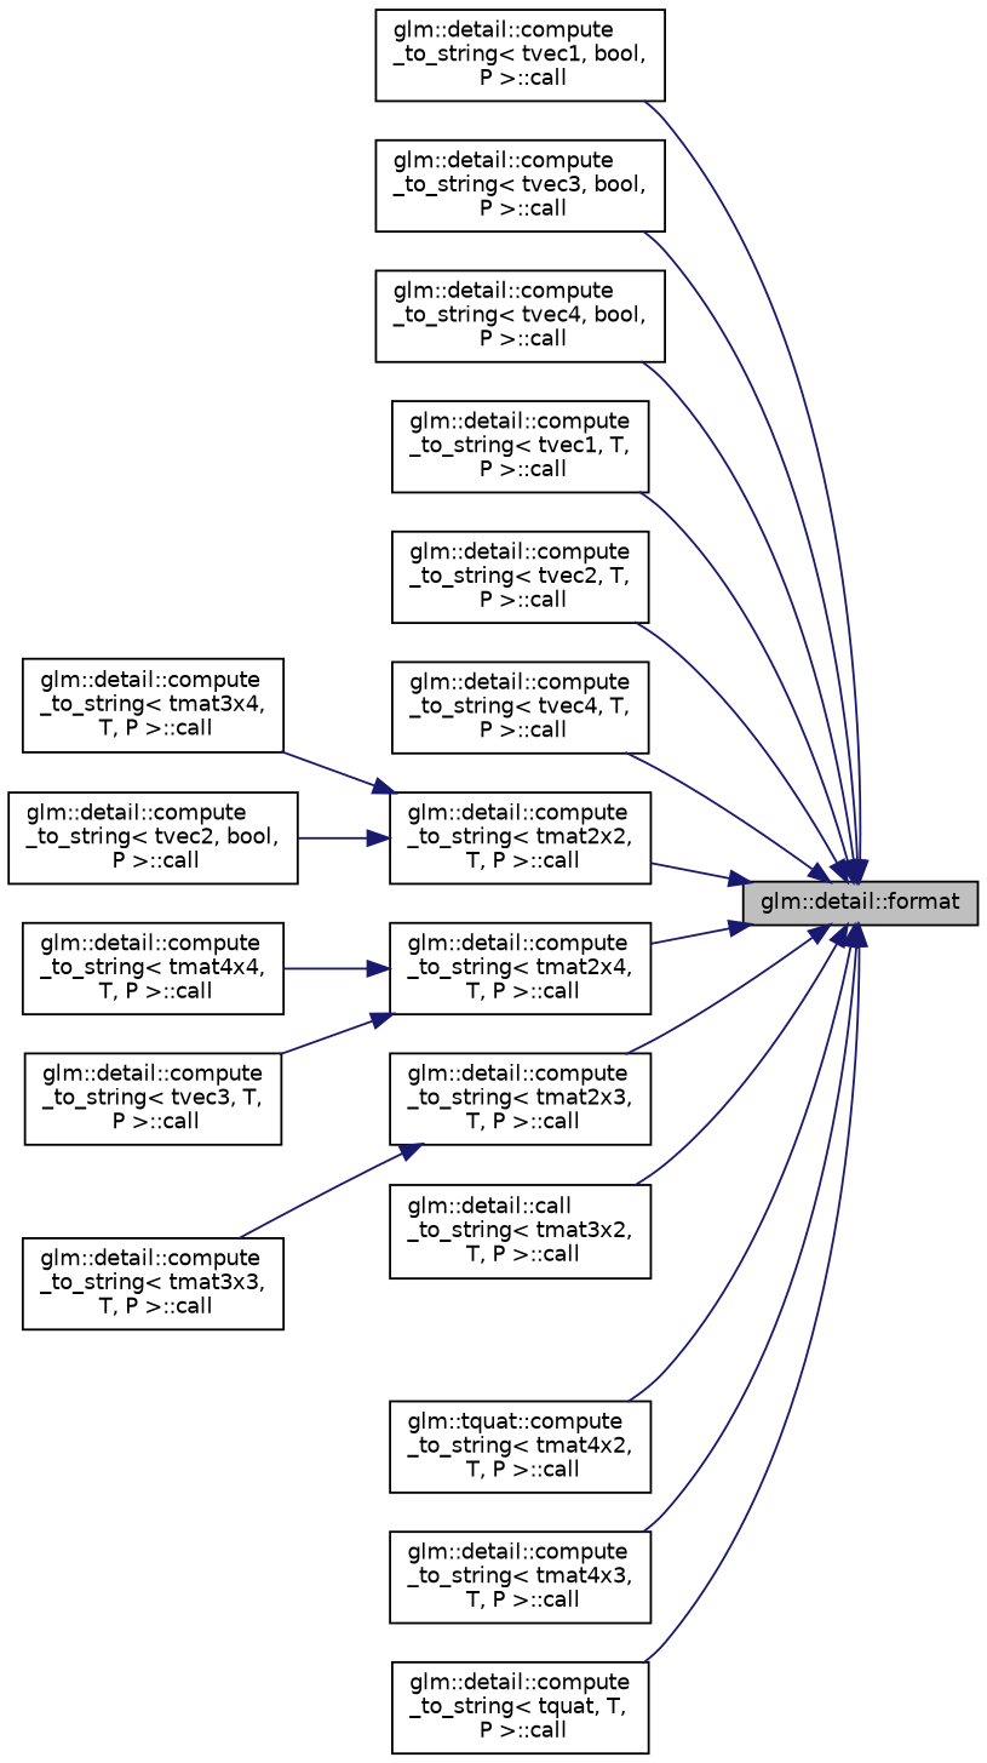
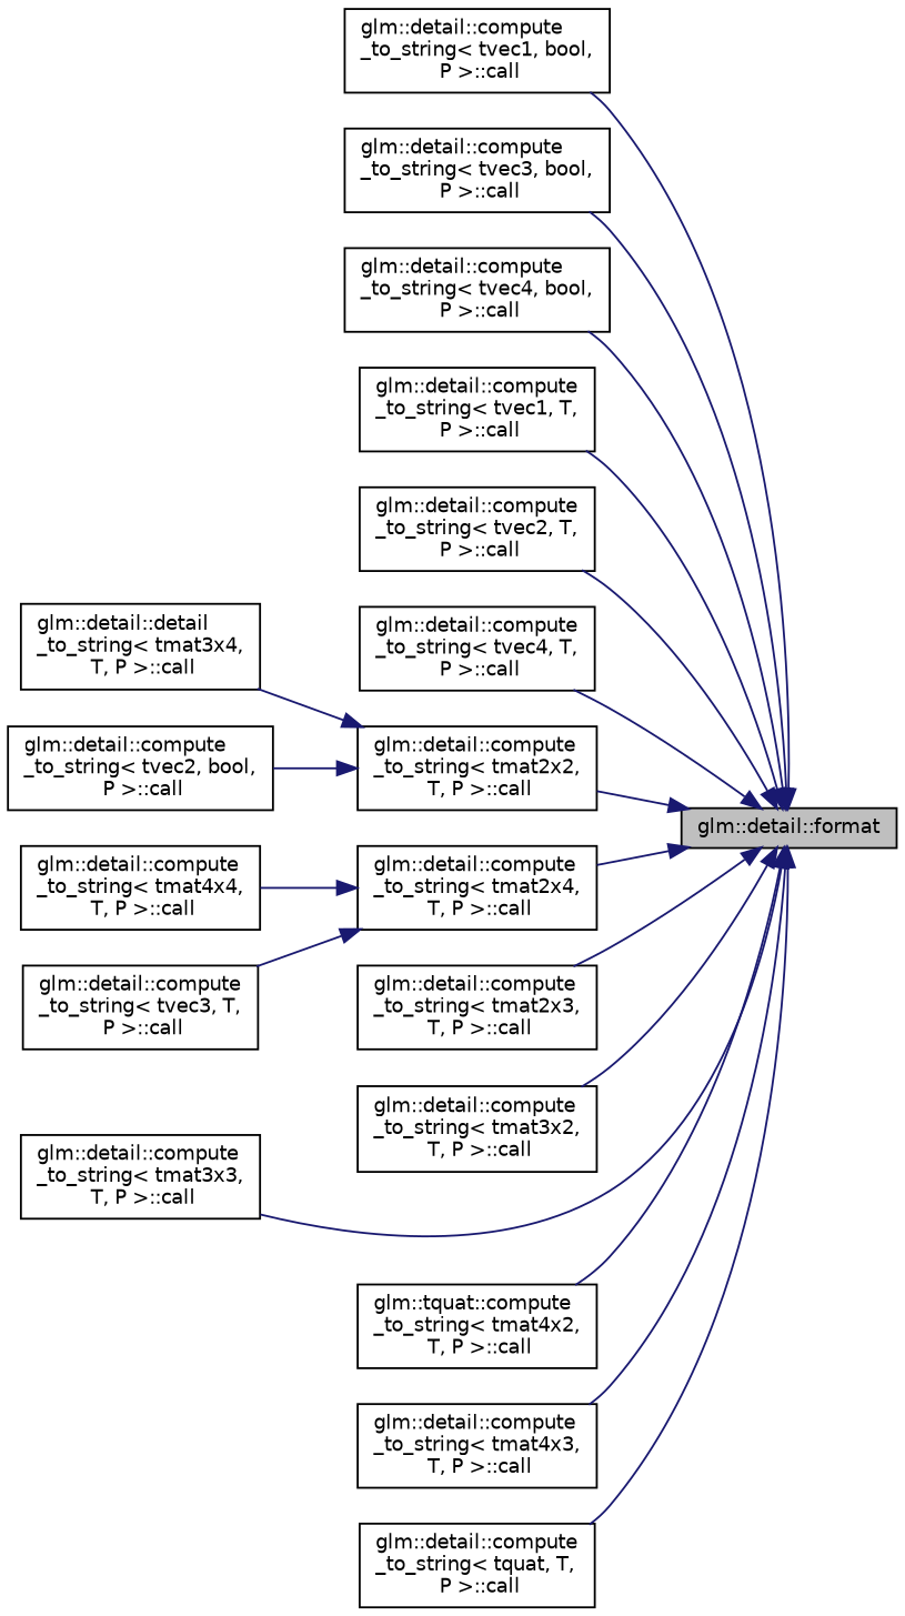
  digraph {
    rankdir=RL
    node [color=black fillcolor=white fontname=Helvetica fontsize=10 shape=record style=filled]
    edge [color=midnightblue dir=back fontname=Helvetica fontsize=10 labelfontname=Helvetica labelfontsize=10 style=solid]
    n1 [fillcolor=grey75 fontcolor=black height=0.2 label="glm::detail::format" width=0.4]
    n2 [height=0.2 label="glm::detail::compute\l_to_string\< tvec1, bool,\l P \>::call" width=0.4]
    n3 [height=0.2 label="glm::detail::compute\l_to_string\< tvec3, bool,\l P \>::call" width=0.4]
    n4 [height=0.2 label="glm::detail::compute\l_to_string\< tvec4, bool,\l P \>::call" width=0.4]
    n5 [height=0.2 label="glm::detail::compute\l_to_string\< tvec1, T,\l P \>::call" width=0.4]
    n6 [height=0.2 label="glm::detail::compute\l_to_string\< tvec2, T,\l P \>::call" width=0.4]
    n7 [height=0.2 label="glm::detail::compute\l_to_string\< tvec4, T,\l P \>::call" width=0.4]
    n8 [height=0.2 label="glm::detail::compute\l_to_string\< tmat2x2,\l T, P \>::call" width=0.4]
    n9 [height=0.2 label="glm::detail::compute\l_to_string\< tmat2x3,\l T, P \>::call" width=0.4]
    n10 [height=0.2 label="glm::detail::compute\l_to_string\< tmat2x4,\l T, P \>::call" width=0.4]
-   n11 [height=0.2 label="glm::detail::call\l_to_string\< tmat3x2,\l T, P \>::call" width=0.4]
+   n11 [height=0.2 label="glm::detail::compute\l_to_string\< tmat3x2,\l T, P \>::call" width=0.4]
    n12 [height=0.2 label="glm::detail::compute\l_to_string\< tmat3x3,\l T, P \>::call" width=0.4]
    n13 [height=0.2 label="glm::tquat::compute\l_to_string\< tmat4x2,\l T, P \>::call" width=0.4]
    n14 [height=0.2 label="glm::detail::compute\l_to_string\< tmat4x3,\l T, P \>::call" width=0.4]
    n15 [height=0.2 label="glm::detail::compute\l_to_string\< tquat, T,\l P \>::call" width=0.4]
    n16 [height=0.2 label="glm::detail::compute\l_to_string\< tvec2, bool,\l P \>::call" width=0.4]
    n17 [height=0.2 label="glm::detail::compute\l_to_string\< tvec3, T,\l P \>::call" width=0.4]
-   n18 [height=0.2 label="glm::detail::compute\l_to_string\< tmat3x4,\l T, P \>::call" width=0.4]
+   n18 [height=0.2 label="glm::detail::detail\l_to_string\< tmat3x4,\l T, P \>::call" width=0.4]
    n19 [height=0.2 label="glm::detail::compute\l_to_string\< tmat4x4,\l T, P \>::call" width=0.4]
    n1 -> n2
    n1 -> n3
    n1 -> n4
    n1 -> n5
    n1 -> n6
    n1 -> n7
    n1 -> n8
    n1 -> n9
    n1 -> n10
    n1 -> n11
-   n9 -> n12
+   n1 -> n12
    n1 -> n13
    n1 -> n14
    n1 -> n15
    n8 -> n16
    n8 -> n18
    n10 -> n17
    n10 -> n19
  }
